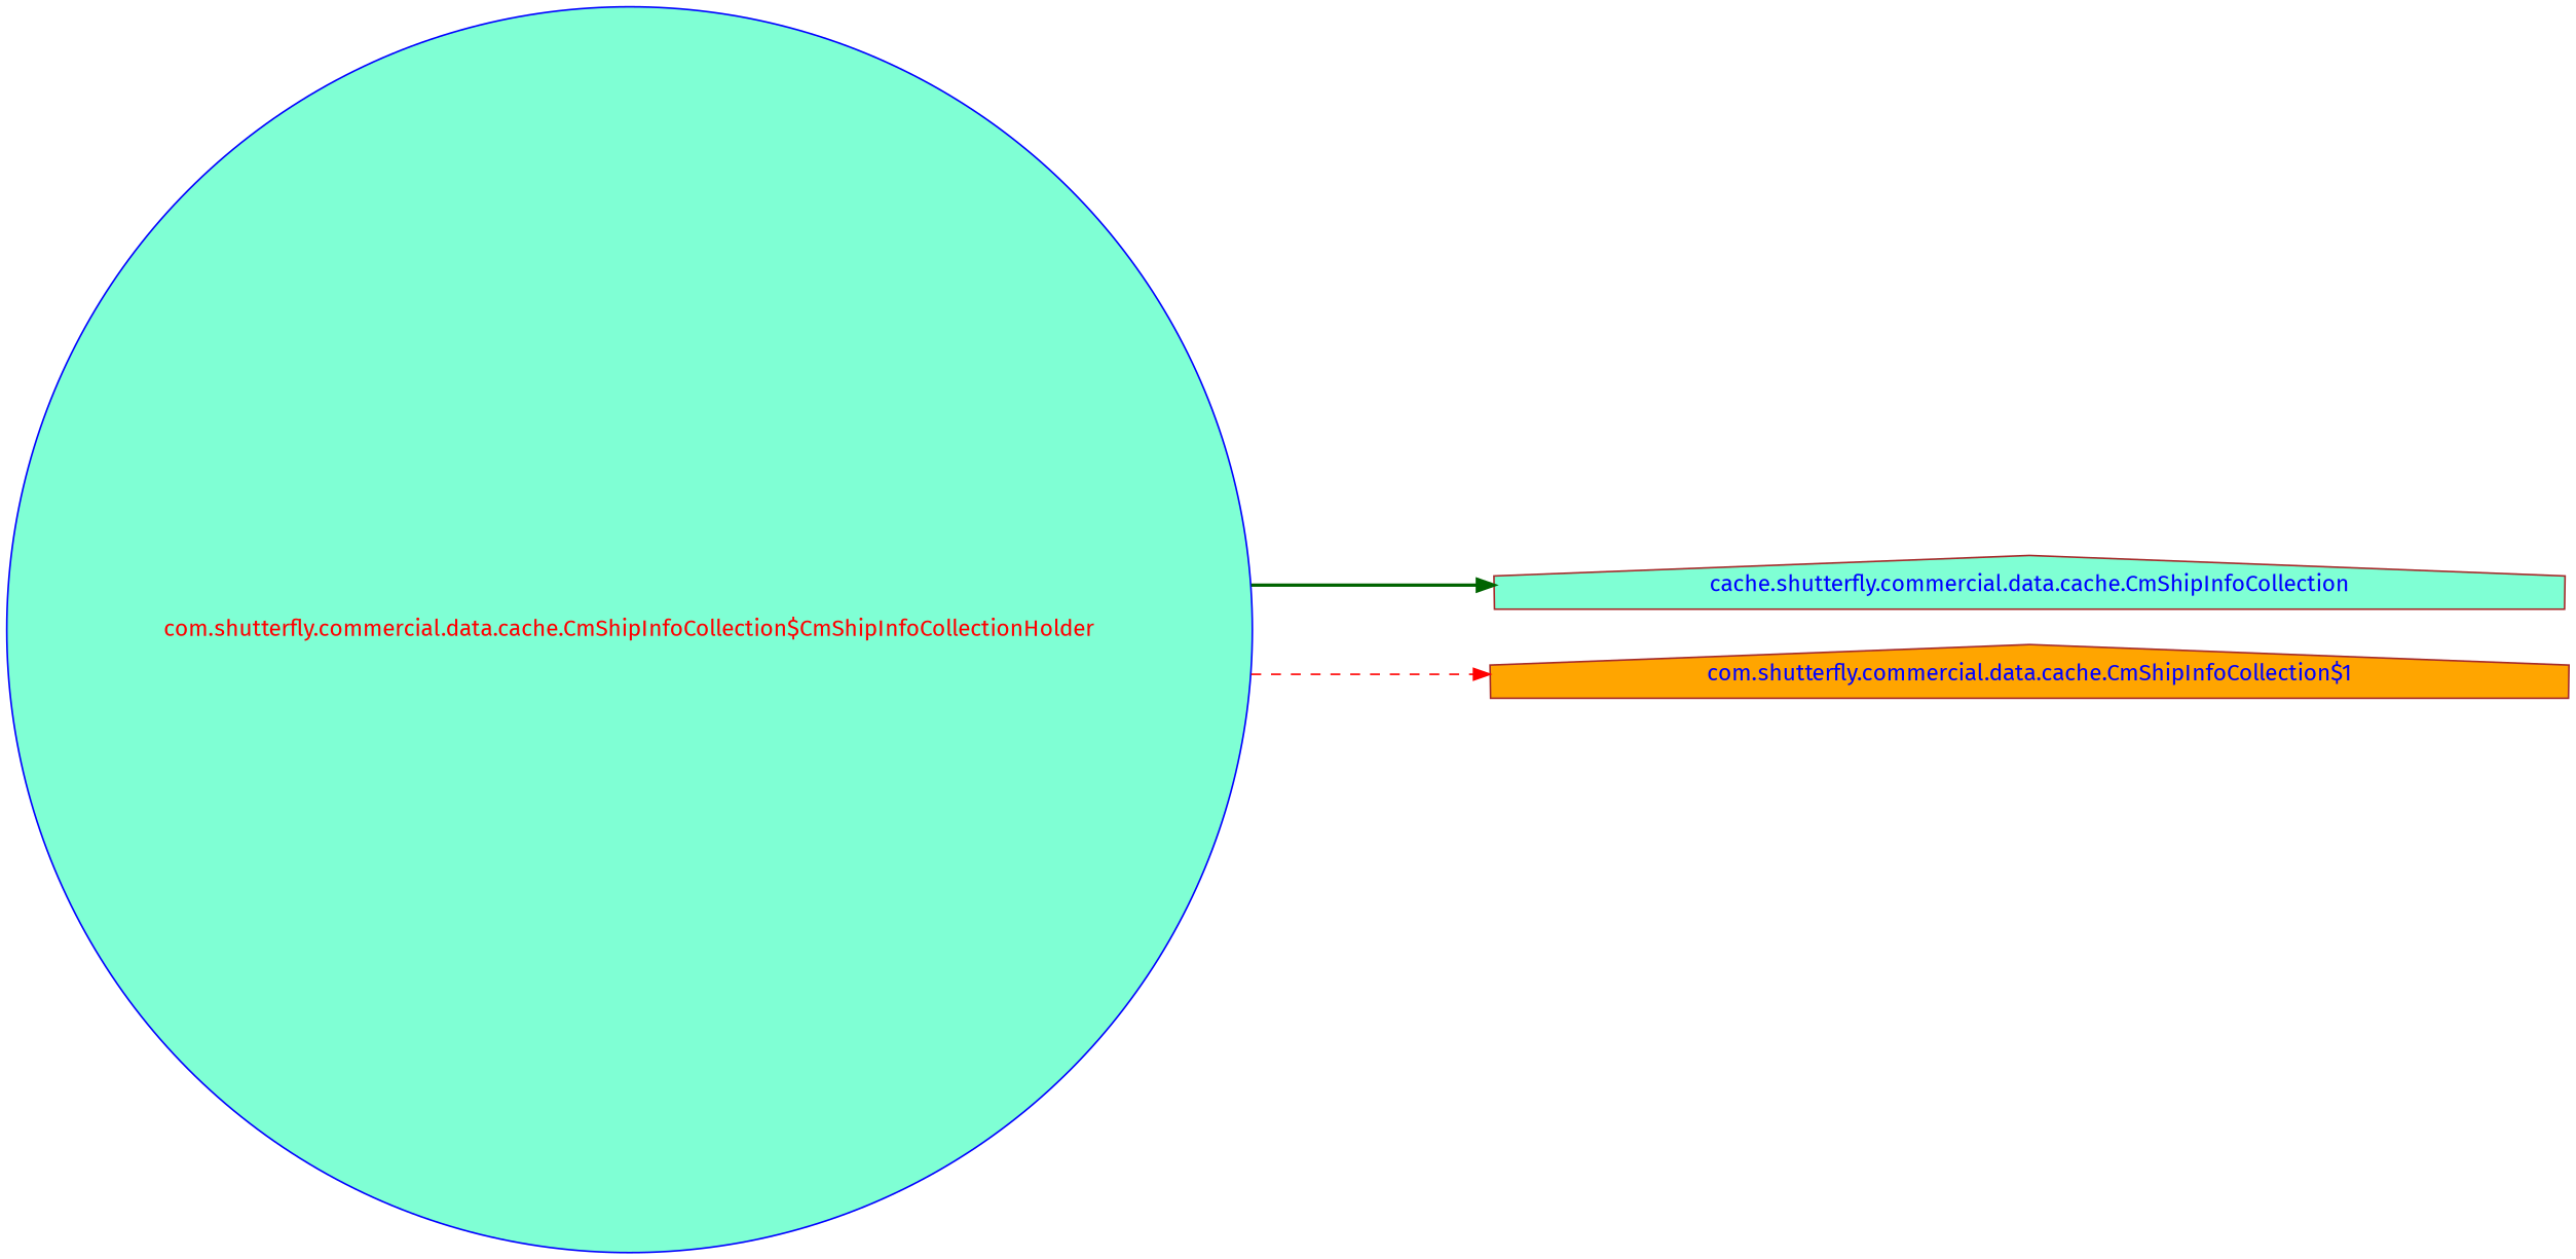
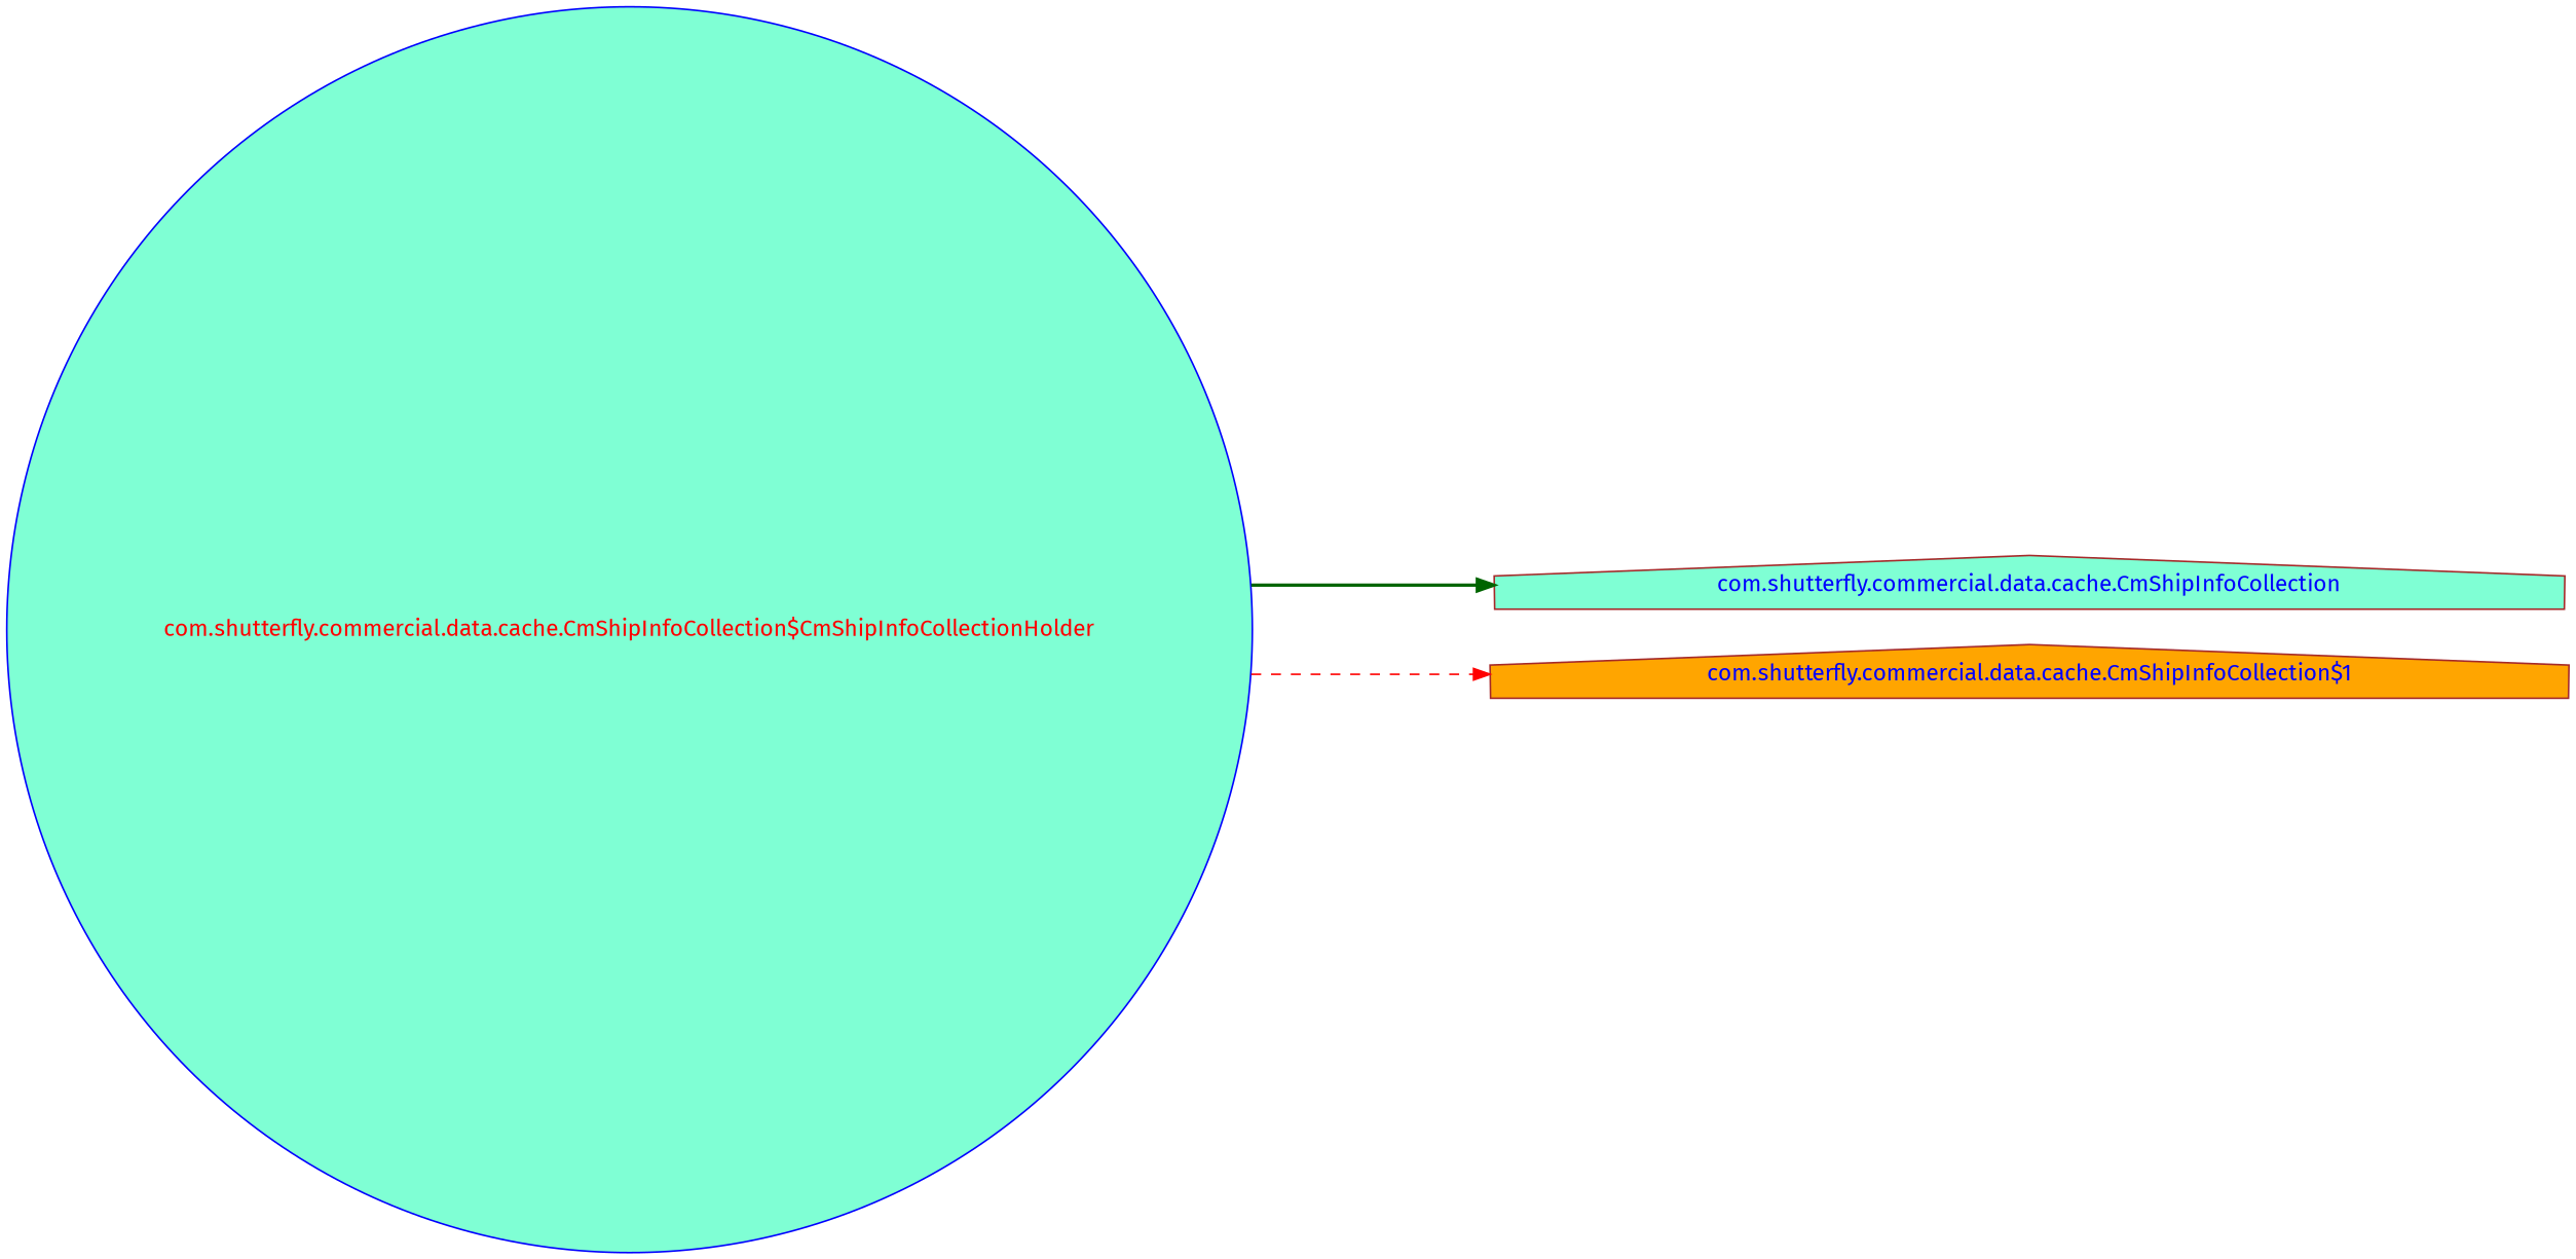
  digraph {
    concentrate=true
    rankdir=LR
    ranksep=2.0
    splines=ortho
    fontname="Fira Sans"
    node [fontcolor=blue style=filled fillcolor=aquamarine color=brown shape=house fontname="Fira Sans"]
    edge [fontname="Fira Sans"]
    "com.shutterfly.commercial.data.cache.CmShipInfoCollection$CmShipInfoCollectionHolder" [fontcolor=red color=blue shape=circle]
-   "com.shutterfly.commercial.data.cache.CmShipInfoCollection" [label="cache.shutterfly.commercial.data.cache.CmShipInfoCollection"]
+   "com.shutterfly.commercial.data.cache.CmShipInfoCollection"
    "com.shutterfly.commercial.data.cache.CmShipInfoCollection$1" [fillcolor=orange]
    "com.shutterfly.commercial.data.cache.CmShipInfoCollection$CmShipInfoCollectionHolder" -> "com.shutterfly.commercial.data.cache.CmShipInfoCollection" [color=darkgreen style=bold]
    "com.shutterfly.commercial.data.cache.CmShipInfoCollection$CmShipInfoCollectionHolder" -> "com.shutterfly.commercial.data.cache.CmShipInfoCollection$1" [color=red style=dashed]
  }
